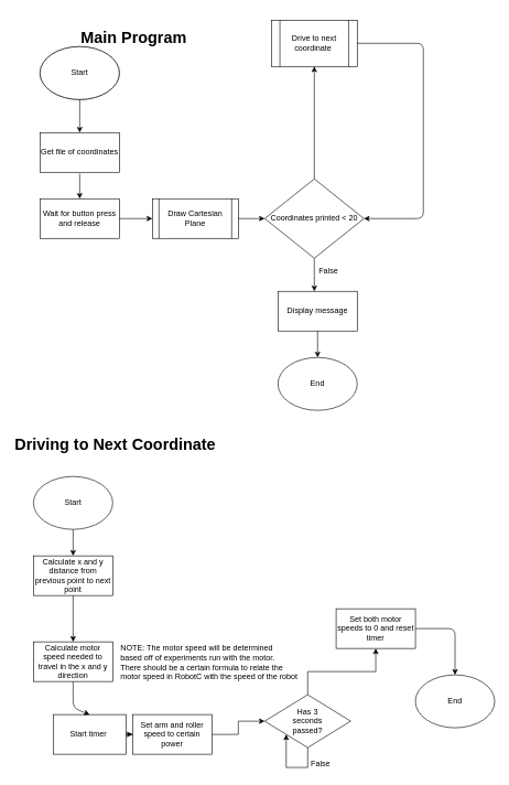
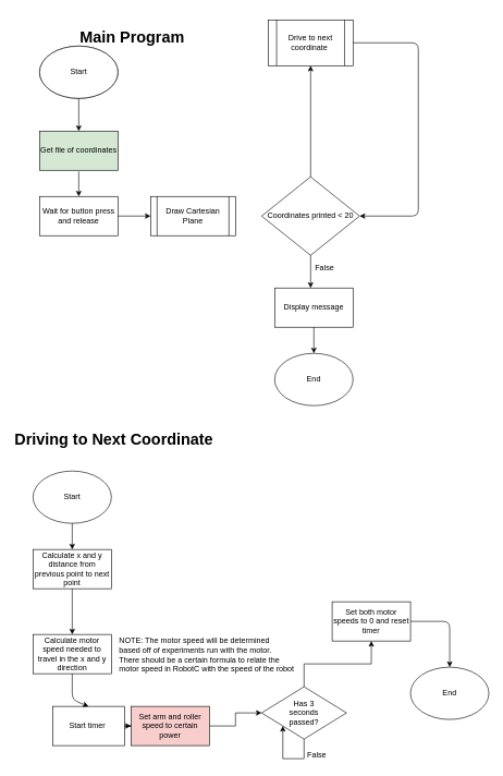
  <mxCell id="0" />
  <mxCell id="1" parent="0" />
  <mxCell id="2" value="Start" style="ellipse;whiteSpace=wrap;html=1;" parent="1" vertex="1"><mxGeometry x="60" y="70" width="120" height="80" as="geometry" /></mxCell>
  <mxCell id="3" value="Start" style="ellipse;whiteSpace=wrap;html=1;" parent="1" vertex="1"><mxGeometry x="60" y="70" width="120" height="80" as="geometry" /></mxCell>
  <mxCell id="4" value="" style="endArrow=classic;html=1;exitX=0.5;exitY=1;exitDx=0;exitDy=0;" parent="1" source="3" edge="1"><mxGeometry width="50" height="50" relative="1" as="geometry"><mxPoint x="120" y="260" as="sourcePoint" /><mxPoint x="120" y="200" as="targetPoint" /></mxGeometry></mxCell>
- <mxCell id="5" value="Get file of coordinates" style="rounded=0;whiteSpace=wrap;html=1;" parent="1" vertex="1"><mxGeometry x="60" y="200" width="120" height="60" as="geometry" /></mxCell>
+ <mxCell id="5" value="Get file of coordinates" style="rounded=0;whiteSpace=wrap;html=1;fillColor=#d5e8d4;" parent="1" vertex="1"><mxGeometry x="60" y="200" width="120" height="60" as="geometry" /></mxCell>
  <mxCell id="6" value="Wait for button press and release" style="rounded=0;whiteSpace=wrap;html=1;" parent="1" vertex="1"><mxGeometry x="60" y="300" width="120" height="60" as="geometry" /></mxCell>
  <mxCell id="7" value="" style="endArrow=classic;html=1;" parent="1" edge="1"><mxGeometry width="50" height="50" relative="1" as="geometry"><mxPoint x="120" y="262" as="sourcePoint" /><mxPoint x="120" y="300" as="targetPoint" /></mxGeometry></mxCell>
  <mxCell id="8" value="" style="endArrow=classic;html=1;exitX=1;exitY=0.5;exitDx=0;exitDy=0;" parent="1" source="6" edge="1"><mxGeometry width="50" height="50" relative="1" as="geometry"><mxPoint x="190" y="360" as="sourcePoint" /><mxPoint x="230" y="330" as="targetPoint" /></mxGeometry></mxCell>
  <mxCell id="9" value="Draw Cartesian&lt;br&gt;Plane" style="rounded=0;whiteSpace=wrap;html=1;" parent="1" vertex="1"><mxGeometry x="230" y="300" width="130" height="60" as="geometry" /></mxCell>
  <mxCell id="10" value="" style="endArrow=none;html=1;" parent="1" edge="1"><mxGeometry width="50" height="50" relative="1" as="geometry"><mxPoint x="240" y="360" as="sourcePoint" /><mxPoint x="240" y="300" as="targetPoint" /></mxGeometry></mxCell>
  <mxCell id="11" value="" style="endArrow=none;html=1;" parent="1" edge="1"><mxGeometry width="50" height="50" relative="1" as="geometry"><mxPoint x="350" y="360" as="sourcePoint" /><mxPoint x="350" y="300" as="targetPoint" /></mxGeometry></mxCell>
  <mxCell id="12" value="Coordinates printed &amp;lt; 20" style="rhombus;whiteSpace=wrap;html=1;" parent="1" vertex="1"><mxGeometry x="400" y="270" width="150" height="120" as="geometry" /></mxCell>
- <mxCell id="13" value="" style="endArrow=classic;html=1;exitX=1;exitY=0.5;exitDx=0;exitDy=0;entryX=0;entryY=0.5;entryDx=0;entryDy=0;" parent="1" source="9" target="12" edge="1"><mxGeometry width="50" height="50" relative="1" as="geometry"><mxPoint x="350" y="350" as="sourcePoint" /><mxPoint x="400" y="300" as="targetPoint" /></mxGeometry></mxCell>
  <mxCell id="14" value="" style="endArrow=classic;html=1;exitX=0.5;exitY=1;exitDx=0;exitDy=0;" parent="1" source="12" edge="1"><mxGeometry width="50" height="50" relative="1" as="geometry"><mxPoint x="460" y="440" as="sourcePoint" /><mxPoint x="475" y="440" as="targetPoint" /></mxGeometry></mxCell>
  <mxCell id="15" value="" style="endArrow=classic;html=1;exitX=0.5;exitY=0;exitDx=0;exitDy=0;" parent="1" source="12" edge="1"><mxGeometry width="50" height="50" relative="1" as="geometry"><mxPoint x="450" y="270" as="sourcePoint" /><mxPoint x="475" y="100" as="targetPoint" /></mxGeometry></mxCell>
  <mxCell id="16" value="Display message" style="rounded=0;whiteSpace=wrap;html=1;" parent="1" vertex="1"><mxGeometry x="420" y="440" width="120" height="60" as="geometry" /></mxCell>
  <mxCell id="17" value="" style="endArrow=classic;html=1;exitX=0.5;exitY=1;exitDx=0;exitDy=0;" parent="1" source="16" edge="1"><mxGeometry width="50" height="50" relative="1" as="geometry"><mxPoint x="460" y="560" as="sourcePoint" /><mxPoint x="480" y="540" as="targetPoint" /></mxGeometry></mxCell>
  <mxCell id="18" value="End" style="ellipse;whiteSpace=wrap;html=1;" parent="1" vertex="1"><mxGeometry x="420" y="540" width="120" height="80" as="geometry" /></mxCell>
  <mxCell id="19" value="False" style="text;html=1;resizable=0;points=[];autosize=1;align=left;verticalAlign=top;spacingTop=-4;" parent="1" vertex="1"><mxGeometry x="480" y="400" width="40" height="20" as="geometry" /></mxCell>
  <mxCell id="20" value="Drive to next coordinate&amp;nbsp;" style="shape=process;whiteSpace=wrap;html=1;backgroundOutline=1;" parent="1" vertex="1"><mxGeometry x="410" y="30" width="130" height="70" as="geometry" /></mxCell>
  <mxCell id="21" value="" style="endArrow=classic;html=1;entryX=1;entryY=0.5;entryDx=0;entryDy=0;exitX=1;exitY=0.5;exitDx=0;exitDy=0;" parent="1" source="20" target="12" edge="1"><mxGeometry width="50" height="50" relative="1" as="geometry"><mxPoint x="650" y="60" as="sourcePoint" /><mxPoint x="610" y="320" as="targetPoint" /><Array as="points"><mxPoint x="640" y="65" /><mxPoint x="640" y="330" /></Array></mxGeometry></mxCell>
  <mxCell id="22" value="&lt;h1&gt;Driving to Next Coordinate&amp;nbsp;&lt;/h1&gt;" style="text;html=1;resizable=0;points=[];autosize=1;align=left;verticalAlign=top;spacingTop=-4;" parent="1" vertex="1"><mxGeometry x="20" y="640" width="330" height="50" as="geometry" /></mxCell>
  <mxCell id="23" value="&lt;h1&gt;Main Program&lt;/h1&gt;" style="text;html=1;" parent="1" vertex="1"><mxGeometry x="120" y="20" width="170" height="30" as="geometry" /></mxCell>
  <mxCell id="24" value="Start" style="ellipse;whiteSpace=wrap;html=1;" parent="1" vertex="1"><mxGeometry x="50" y="720" width="120" height="80" as="geometry" /></mxCell>
  <mxCell id="25" value="Calculate x and y distance from previous point to next point" style="rounded=0;whiteSpace=wrap;html=1;" parent="1" vertex="1"><mxGeometry x="50" y="840" width="120" height="60" as="geometry" /></mxCell>
  <mxCell id="26" value="" style="endArrow=classic;html=1;exitX=0.5;exitY=1;exitDx=0;exitDy=0;entryX=0.5;entryY=0;entryDx=0;entryDy=0;" parent="1" source="24" target="25" edge="1"><mxGeometry width="50" height="50" relative="1" as="geometry"><mxPoint x="90" y="840" as="sourcePoint" /><mxPoint x="140" y="790" as="targetPoint" /></mxGeometry></mxCell>
  <mxCell id="27" value="Calculate motor speed needed to travel in the x and y direction" style="rounded=0;whiteSpace=wrap;html=1;" parent="1" vertex="1"><mxGeometry x="50" y="970" width="120" height="60" as="geometry" /></mxCell>
  <mxCell id="28" value="" style="endArrow=classic;html=1;exitX=0.5;exitY=1;exitDx=0;exitDy=0;entryX=0.5;entryY=0;entryDx=0;entryDy=0;" parent="1" source="25" target="27" edge="1"><mxGeometry width="50" height="50" relative="1" as="geometry"><mxPoint x="90" y="960" as="sourcePoint" /><mxPoint x="140" y="910" as="targetPoint" /></mxGeometry></mxCell>
  <mxCell id="29" value="NOTE: The motor speed will be determined&amp;nbsp;&lt;br&gt;based off of experiments run with the motor.&amp;nbsp;&lt;br&gt;There should be a certain formula to relate the&amp;nbsp;&lt;br&gt;motor speed in RobotC with the speed of the robot" style="text;html=1;resizable=0;points=[];autosize=1;align=left;verticalAlign=top;spacingTop=-4;" parent="1" vertex="1"><mxGeometry x="180" y="970" width="280" height="60" as="geometry" /></mxCell>
  <mxCell id="30" style="edgeStyle=orthogonalEdgeStyle;rounded=0;orthogonalLoop=1;jettySize=auto;html=1;entryX=0;entryY=0.5;entryDx=0;entryDy=0;" parent="1" source="31" target="34" edge="1"><mxGeometry relative="1" as="geometry" /></mxCell>
  <mxCell id="31" value="Start timer&amp;nbsp;" style="rounded=0;whiteSpace=wrap;html=1;" parent="1" vertex="1"><mxGeometry x="80" y="1080" width="110" height="60" as="geometry" /></mxCell>
  <mxCell id="32" value="" style="endArrow=classic;html=1;exitX=0.5;exitY=1;exitDx=0;exitDy=0;entryX=0.5;entryY=0;entryDx=0;entryDy=0;" parent="1" source="27" target="31" edge="1"><mxGeometry width="50" height="50" relative="1" as="geometry"><mxPoint x="80" y="1080" as="sourcePoint" /><mxPoint x="130" y="1030" as="targetPoint" /><Array as="points"><mxPoint x="110" y="1070" /></Array></mxGeometry></mxCell>
  <mxCell id="33" style="edgeStyle=orthogonalEdgeStyle;rounded=0;orthogonalLoop=1;jettySize=auto;html=1;entryX=0;entryY=0.5;entryDx=0;entryDy=0;" parent="1" source="34" target="36" edge="1"><mxGeometry relative="1" as="geometry" /></mxCell>
- <mxCell id="34" value="Set arm and roller speed to certain power" style="rounded=0;whiteSpace=wrap;html=1;" parent="1" vertex="1"><mxGeometry x="200" y="1080" width="120" height="60" as="geometry" /></mxCell>
+ <mxCell id="34" value="Set arm and roller speed to certain power" style="rounded=0;whiteSpace=wrap;html=1;fillColor=#f8cecc;" parent="1" vertex="1"><mxGeometry x="200" y="1080" width="120" height="60" as="geometry" /></mxCell>
  <mxCell id="35" value="" style="edgeStyle=orthogonalEdgeStyle;rounded=0;orthogonalLoop=1;jettySize=auto;html=1;" parent="1" source="36" target="39" edge="1"><mxGeometry relative="1" as="geometry" /></mxCell>
  <mxCell id="36" value="Has 3 &lt;br&gt;seconds &lt;br&gt;passed?" style="rhombus;whiteSpace=wrap;html=1;" parent="1" vertex="1"><mxGeometry x="400" y="1050" width="130" height="80" as="geometry" /></mxCell>
  <mxCell id="37" style="edgeStyle=orthogonalEdgeStyle;rounded=0;orthogonalLoop=1;jettySize=auto;html=1;exitX=0.5;exitY=1;exitDx=0;exitDy=0;entryX=0;entryY=1;entryDx=0;entryDy=0;" parent="1" source="36" target="36" edge="1"><mxGeometry relative="1" as="geometry"><Array as="points"><mxPoint x="450" y="1160" /><mxPoint x="425" y="1160" /></Array></mxGeometry></mxCell>
  <mxCell id="38" value="False" style="text;html=1;resizable=0;points=[];autosize=1;align=left;verticalAlign=top;spacingTop=-4;" parent="1" vertex="1"><mxGeometry x="468" y="1145" width="40" height="20" as="geometry" /></mxCell>
  <mxCell id="39" value="Set both motor speeds to 0 and reset timer" style="rounded=0;whiteSpace=wrap;html=1;" parent="1" vertex="1"><mxGeometry x="508" y="920" width="120" height="60" as="geometry" /></mxCell>
  <mxCell id="40" value="End" style="ellipse;whiteSpace=wrap;html=1;" parent="1" vertex="1"><mxGeometry x="628" y="1020" width="120" height="80" as="geometry" /></mxCell>
  <mxCell id="41" value="" style="endArrow=classic;html=1;exitX=1;exitY=0.5;exitDx=0;exitDy=0;entryX=0.5;entryY=0;entryDx=0;entryDy=0;" parent="1" source="39" target="40" edge="1"><mxGeometry width="50" height="50" relative="1" as="geometry"><mxPoint x="670" y="980" as="sourcePoint" /><mxPoint x="700" y="950" as="targetPoint" /><Array as="points"><mxPoint x="688" y="950" /></Array></mxGeometry></mxCell>
